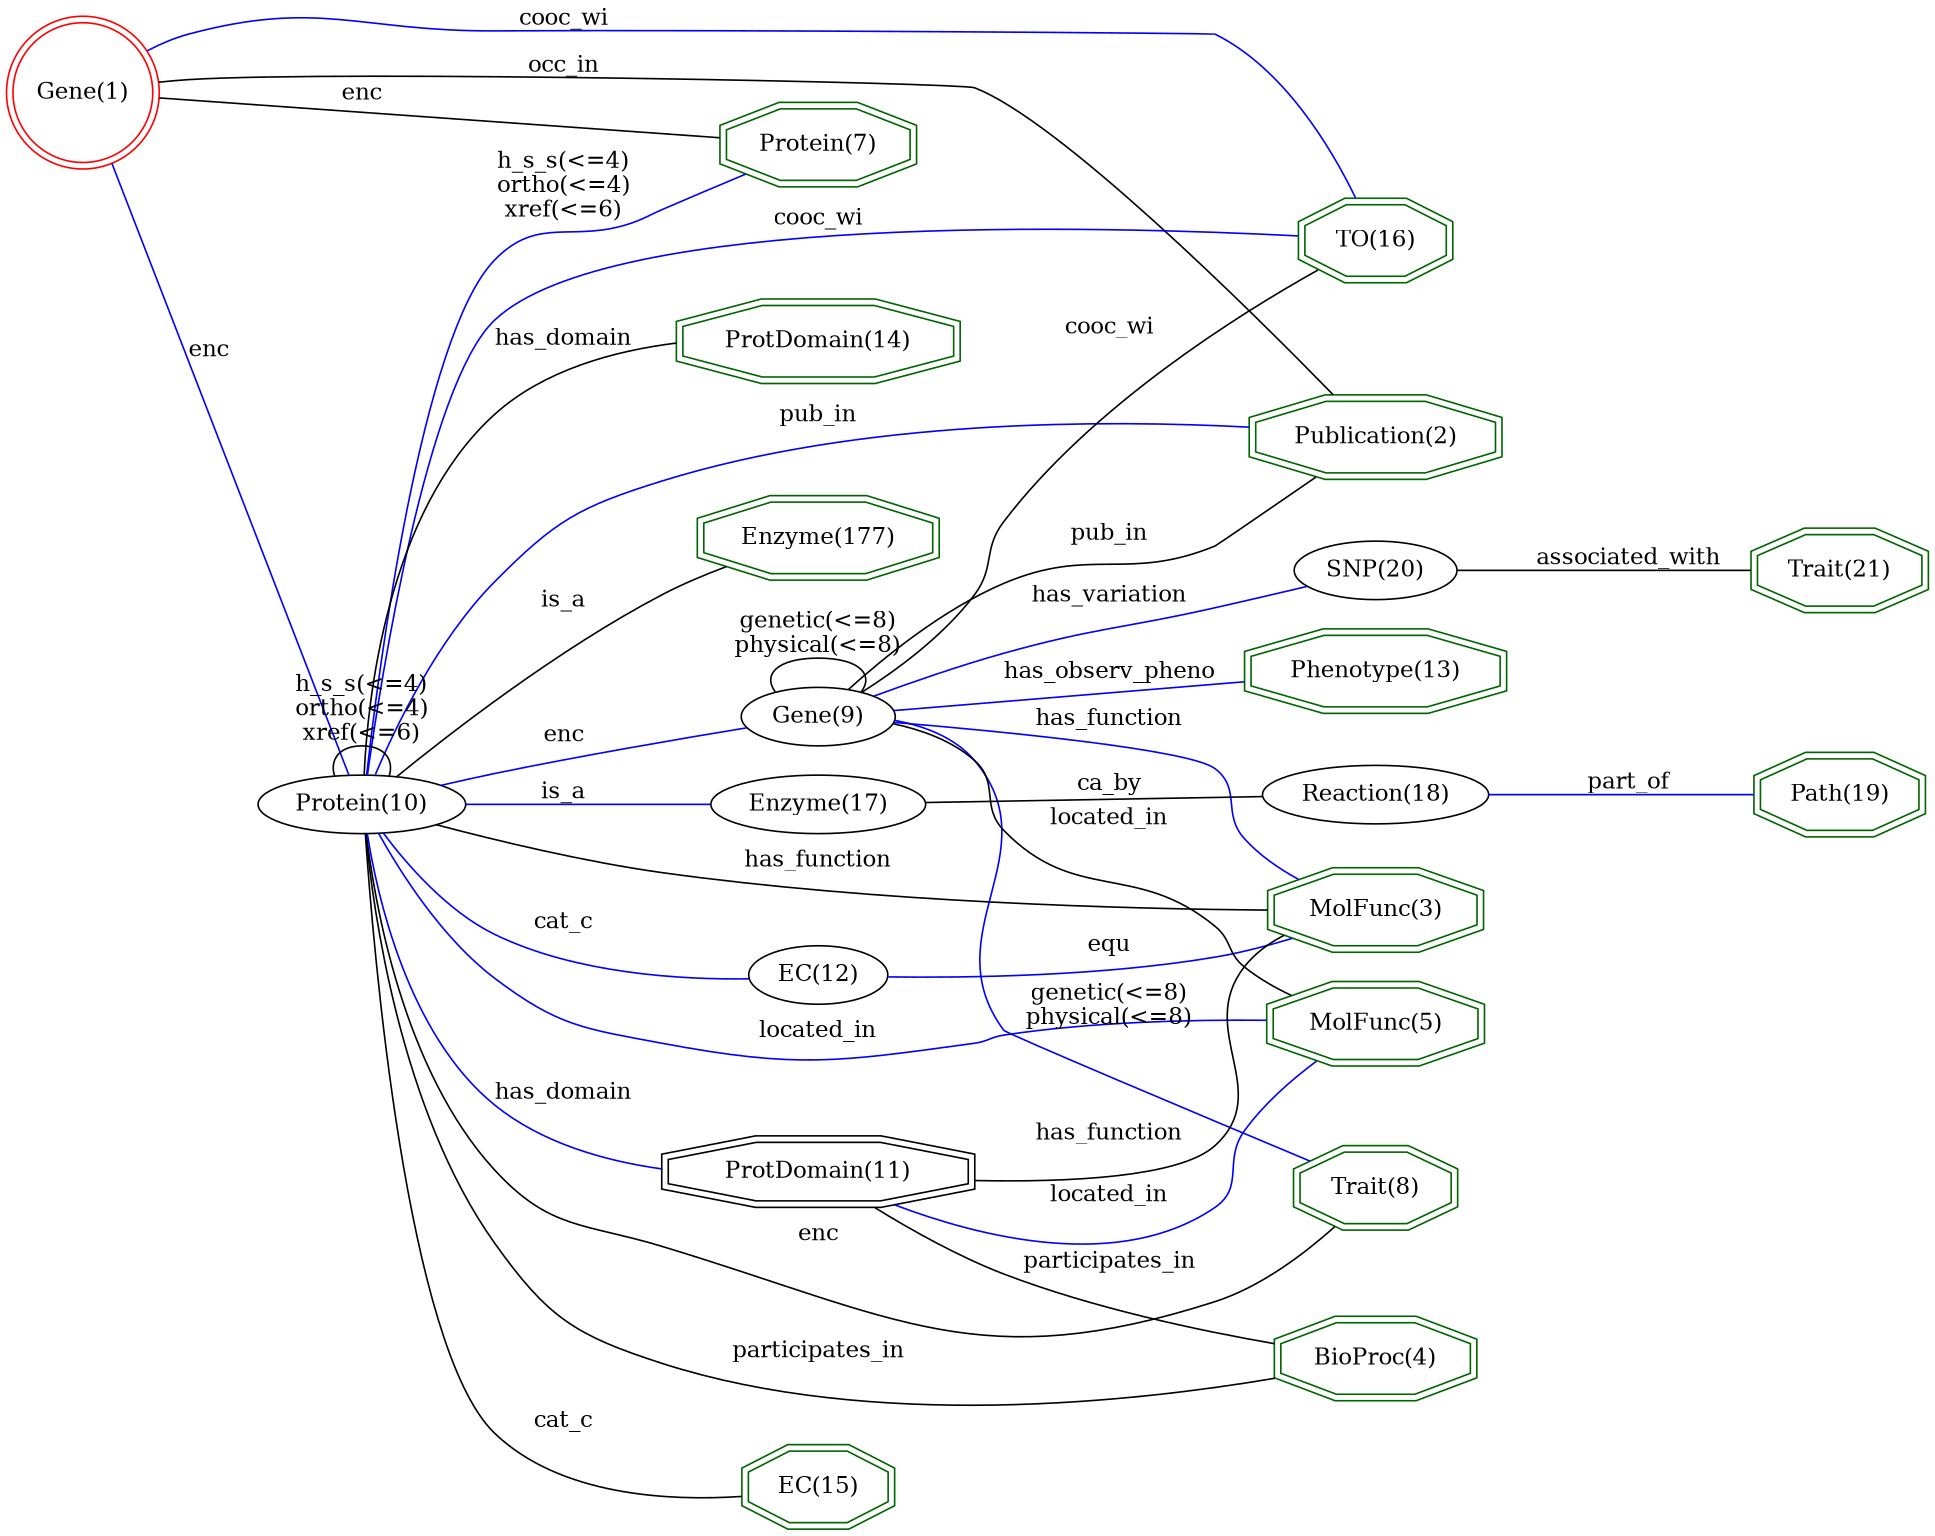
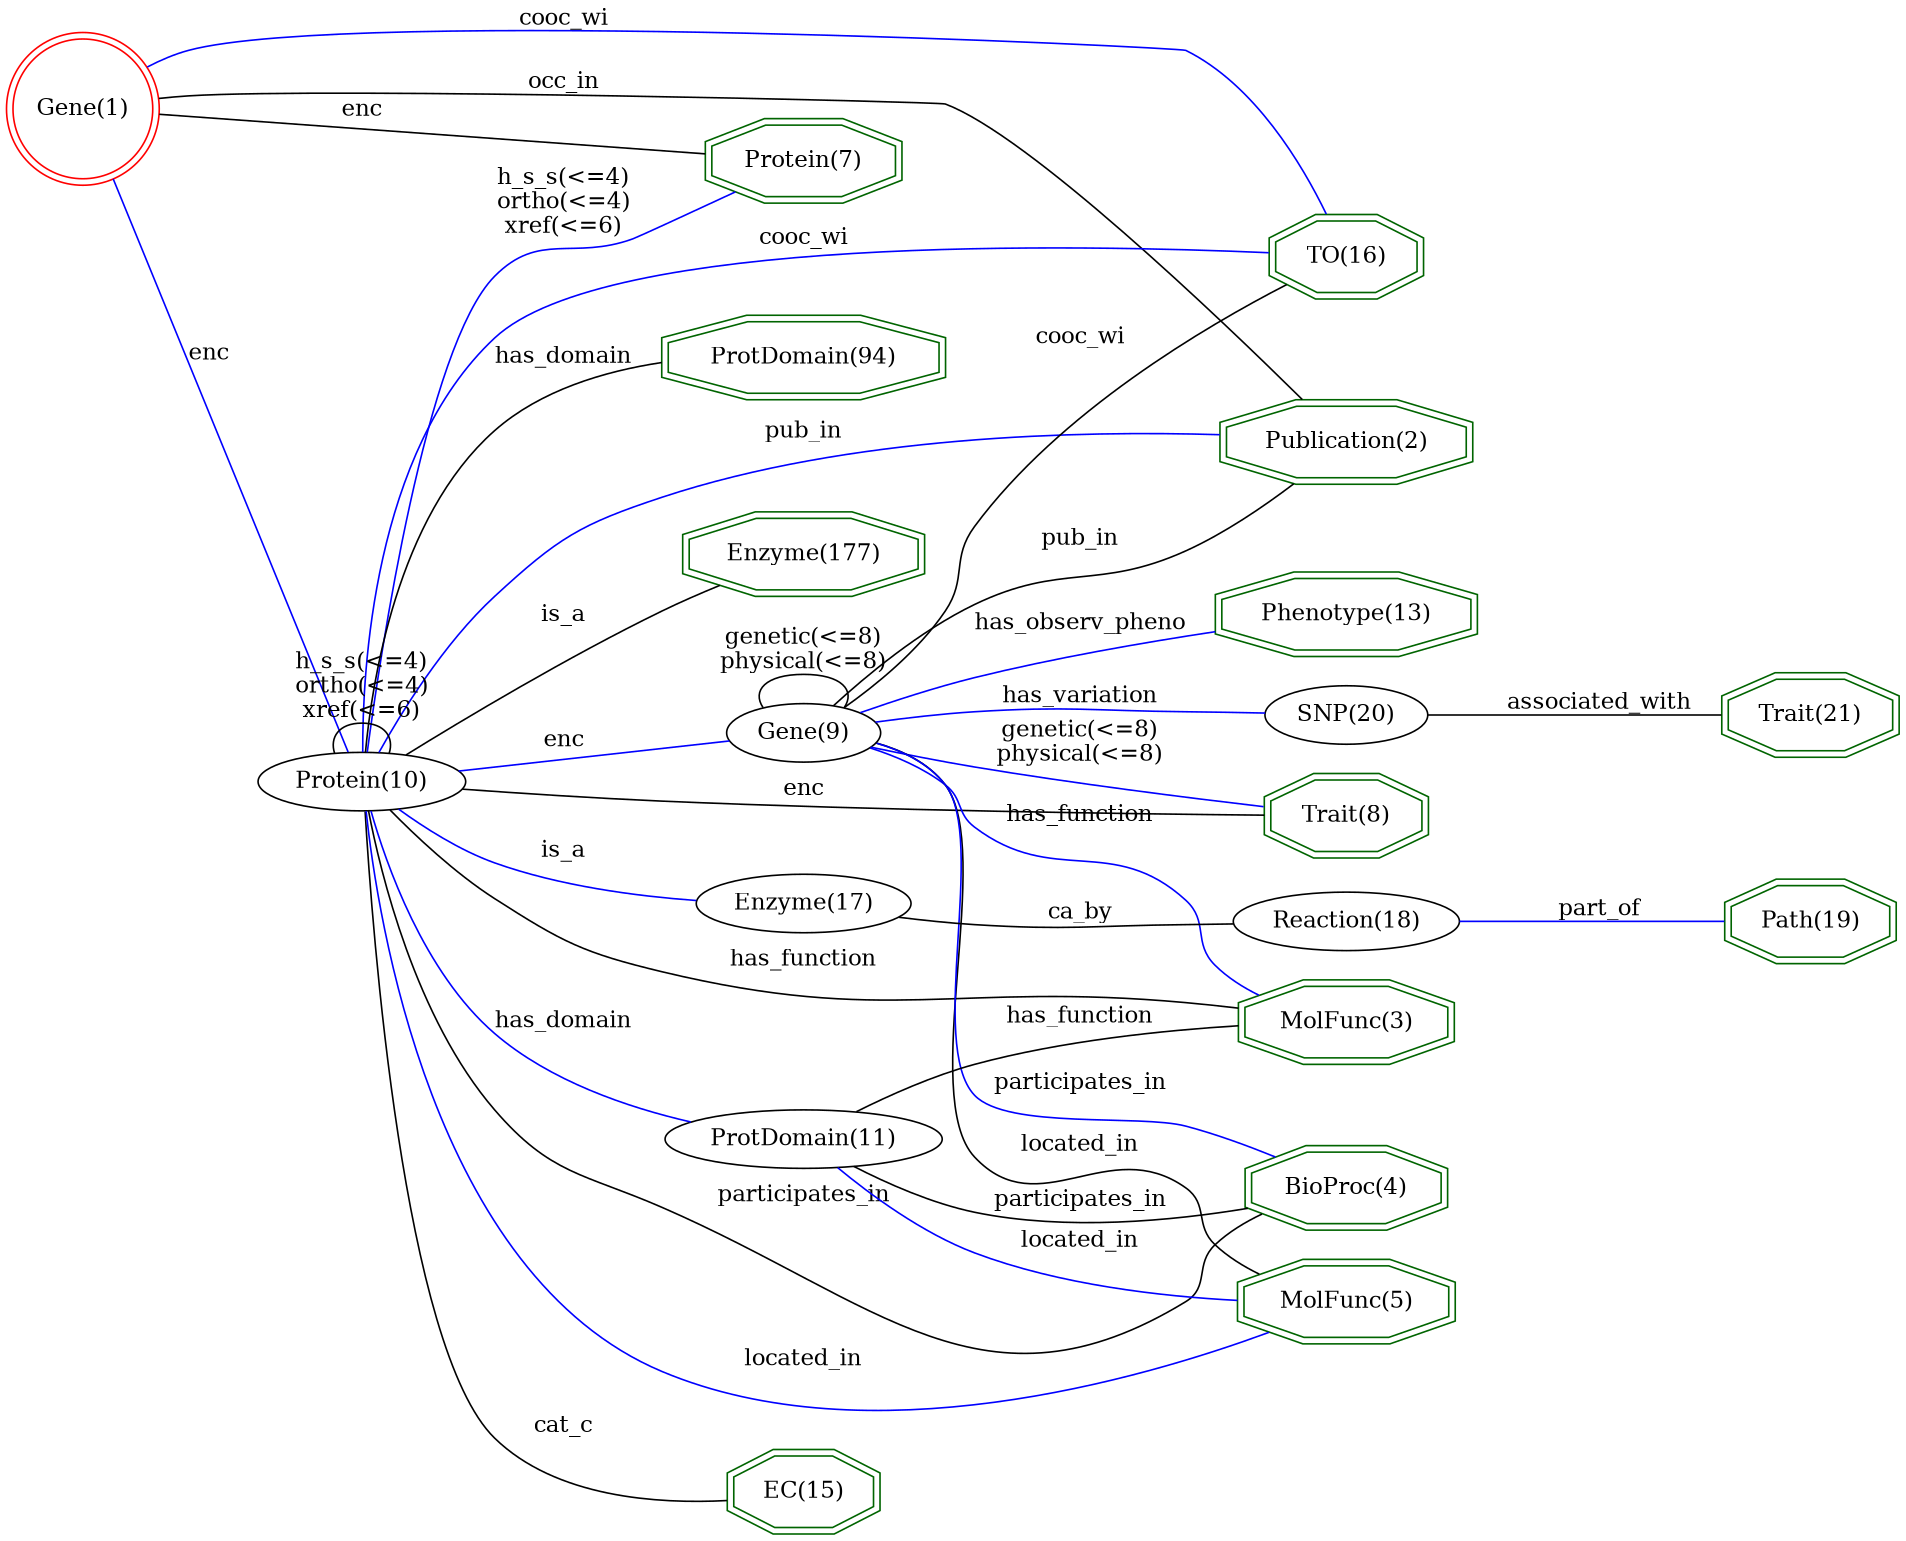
  digraph {
    rankdir=LR
    node [color=darkgreen shape=doubleoctagon]
    edge [arrowhead=none color=blue]
    "Gene(1)" [color=red height=1.1966 shape=doublecircle width=1.1966]
    "TO(16)" [height=0.61111 width=1.2077]
    "Protein(7)" [height=0.61111 width=1.4931]
    "Publication(2)" [height=0.61111 width=1.9362]
    "Protein(10)" [height=0.5 width=1.3996 color="" shape=""]
    "MolFunc(3)" [height=0.61111 width=1.7]
    "EC(15)" [height=0.61111 width=1.1977]
    n8 [height=0.61111 label="Trait(8)" width=1.286]
    n9 [height=0.61111 label="MolFunc(5)" width=1.7443]
    "BioProc(4)" [height=0.61111 width=1.5966]
-   "ProtDomain(14)" [height=0.61111 width=2.1578]
+   "ProtDomain(14)" [height=0.61111 width=2.1578 label="ProtDomain(94)"]
    "Enzyme(177)" [height=0.61111 width=1.8621]
-   "EC(12)" [height=0.5 width=1.0039 color="" shape=""]
    "Gene(9)" [height=0.5 width=1.0855 color="" shape=""]
-   "ProtDomain(11)" [height=0.5 width=1.8819 color=""]
+   "ProtDomain(11)" [height=0.5 width=1.8819 color="" shape=""]
    "Enzyme(17)" [height=0.5 width=1.4949 color="" shape=""]
    "Phenotype(13)" [height=0.61111 width=1.9805]
    "SNP(20)" [height=0.5 width=1.1406 color="" shape=""]
    "Reaction(18)" [height=0.5 width=1.5631 color="" shape=""]
    "Trait(21)" [height=0.61111 width=1.3655]
    "Path(19)" [height=0.61111 width=1.3307]
    "Gene(1)" -> "TO(16)" [label=cooc_wi]
    "Gene(1)" -> "Protein(7)" [color=black label=enc]
    "Gene(1)" -> "Publication(2)" [color=black label=occ_in]
    "Gene(1)" -> "Protein(10)" [label=enc]
    "Protein(10)" -> "TO(16)" [label=cooc_wi]
    "Protein(10)" -> "Protein(7)" [label="h_s_s(<=4)\northo(<=4)\nxref(<=6)"]
    "Protein(10)" -> "Publication(2)" [label=pub_in]
    "Protein(10)" -> "Protein(10)" [color=black label="h_s_s(<=4)\northo(<=4)\nxref(<=6)"]
    "Protein(10)" -> "MolFunc(3)" [color=black label=has_function]
    "Protein(10)" -> "EC(15)" [color=black label=cat_c]
    "Protein(10)" -> n8 [color=black label=enc]
    "Protein(10)" -> n9 [label=located_in]
    "Protein(10)" -> "BioProc(4)" [color=black label=participates_in]
    "Protein(10)" -> "ProtDomain(14)" [color=black label=has_domain]
    "Protein(10)" -> "Enzyme(177)" [color=black label=is_a]
-   "Protein(10)" -> "EC(12)" [label=cat_c]
    "Protein(10)" -> "Gene(9)" [label=enc]
    "Protein(10)" -> "ProtDomain(11)" [label=has_domain]
    "Protein(10)" -> "Enzyme(17)" [label=is_a]
-   "EC(12)" -> "MolFunc(3)" [label=equ]
    "Gene(9)" -> "TO(16)" [color=black label=cooc_wi]
    "Gene(9)" -> "Publication(2)" [color=black label=pub_in]
    "Gene(9)" -> "MolFunc(3)" [label=has_function]
    "Gene(9)" -> n8 [label="genetic(<=8)\nphysical(<=8)"]
    "Gene(9)" -> n9 [color=black label=located_in]
+   "Gene(9)" -> "BioProc(4)" [label=participates_in]
    "Gene(9)" -> "Gene(9)" [color=black label="genetic(<=8)\nphysical(<=8)"]
    "Gene(9)" -> "Phenotype(13)" [label=has_observ_pheno]
    "Gene(9)" -> "SNP(20)" [label=has_variation]
    "ProtDomain(11)" -> "MolFunc(3)" [color=black label=has_function]
    "ProtDomain(11)" -> n9 [label=located_in]
    "ProtDomain(11)" -> "BioProc(4)" [color=black label=participates_in]
    "Enzyme(17)" -> "Reaction(18)" [color=black label=ca_by]
    "SNP(20)" -> "Trait(21)" [color=black label=associated_with]
    "Reaction(18)" -> "Path(19)" [label=part_of]
  }
